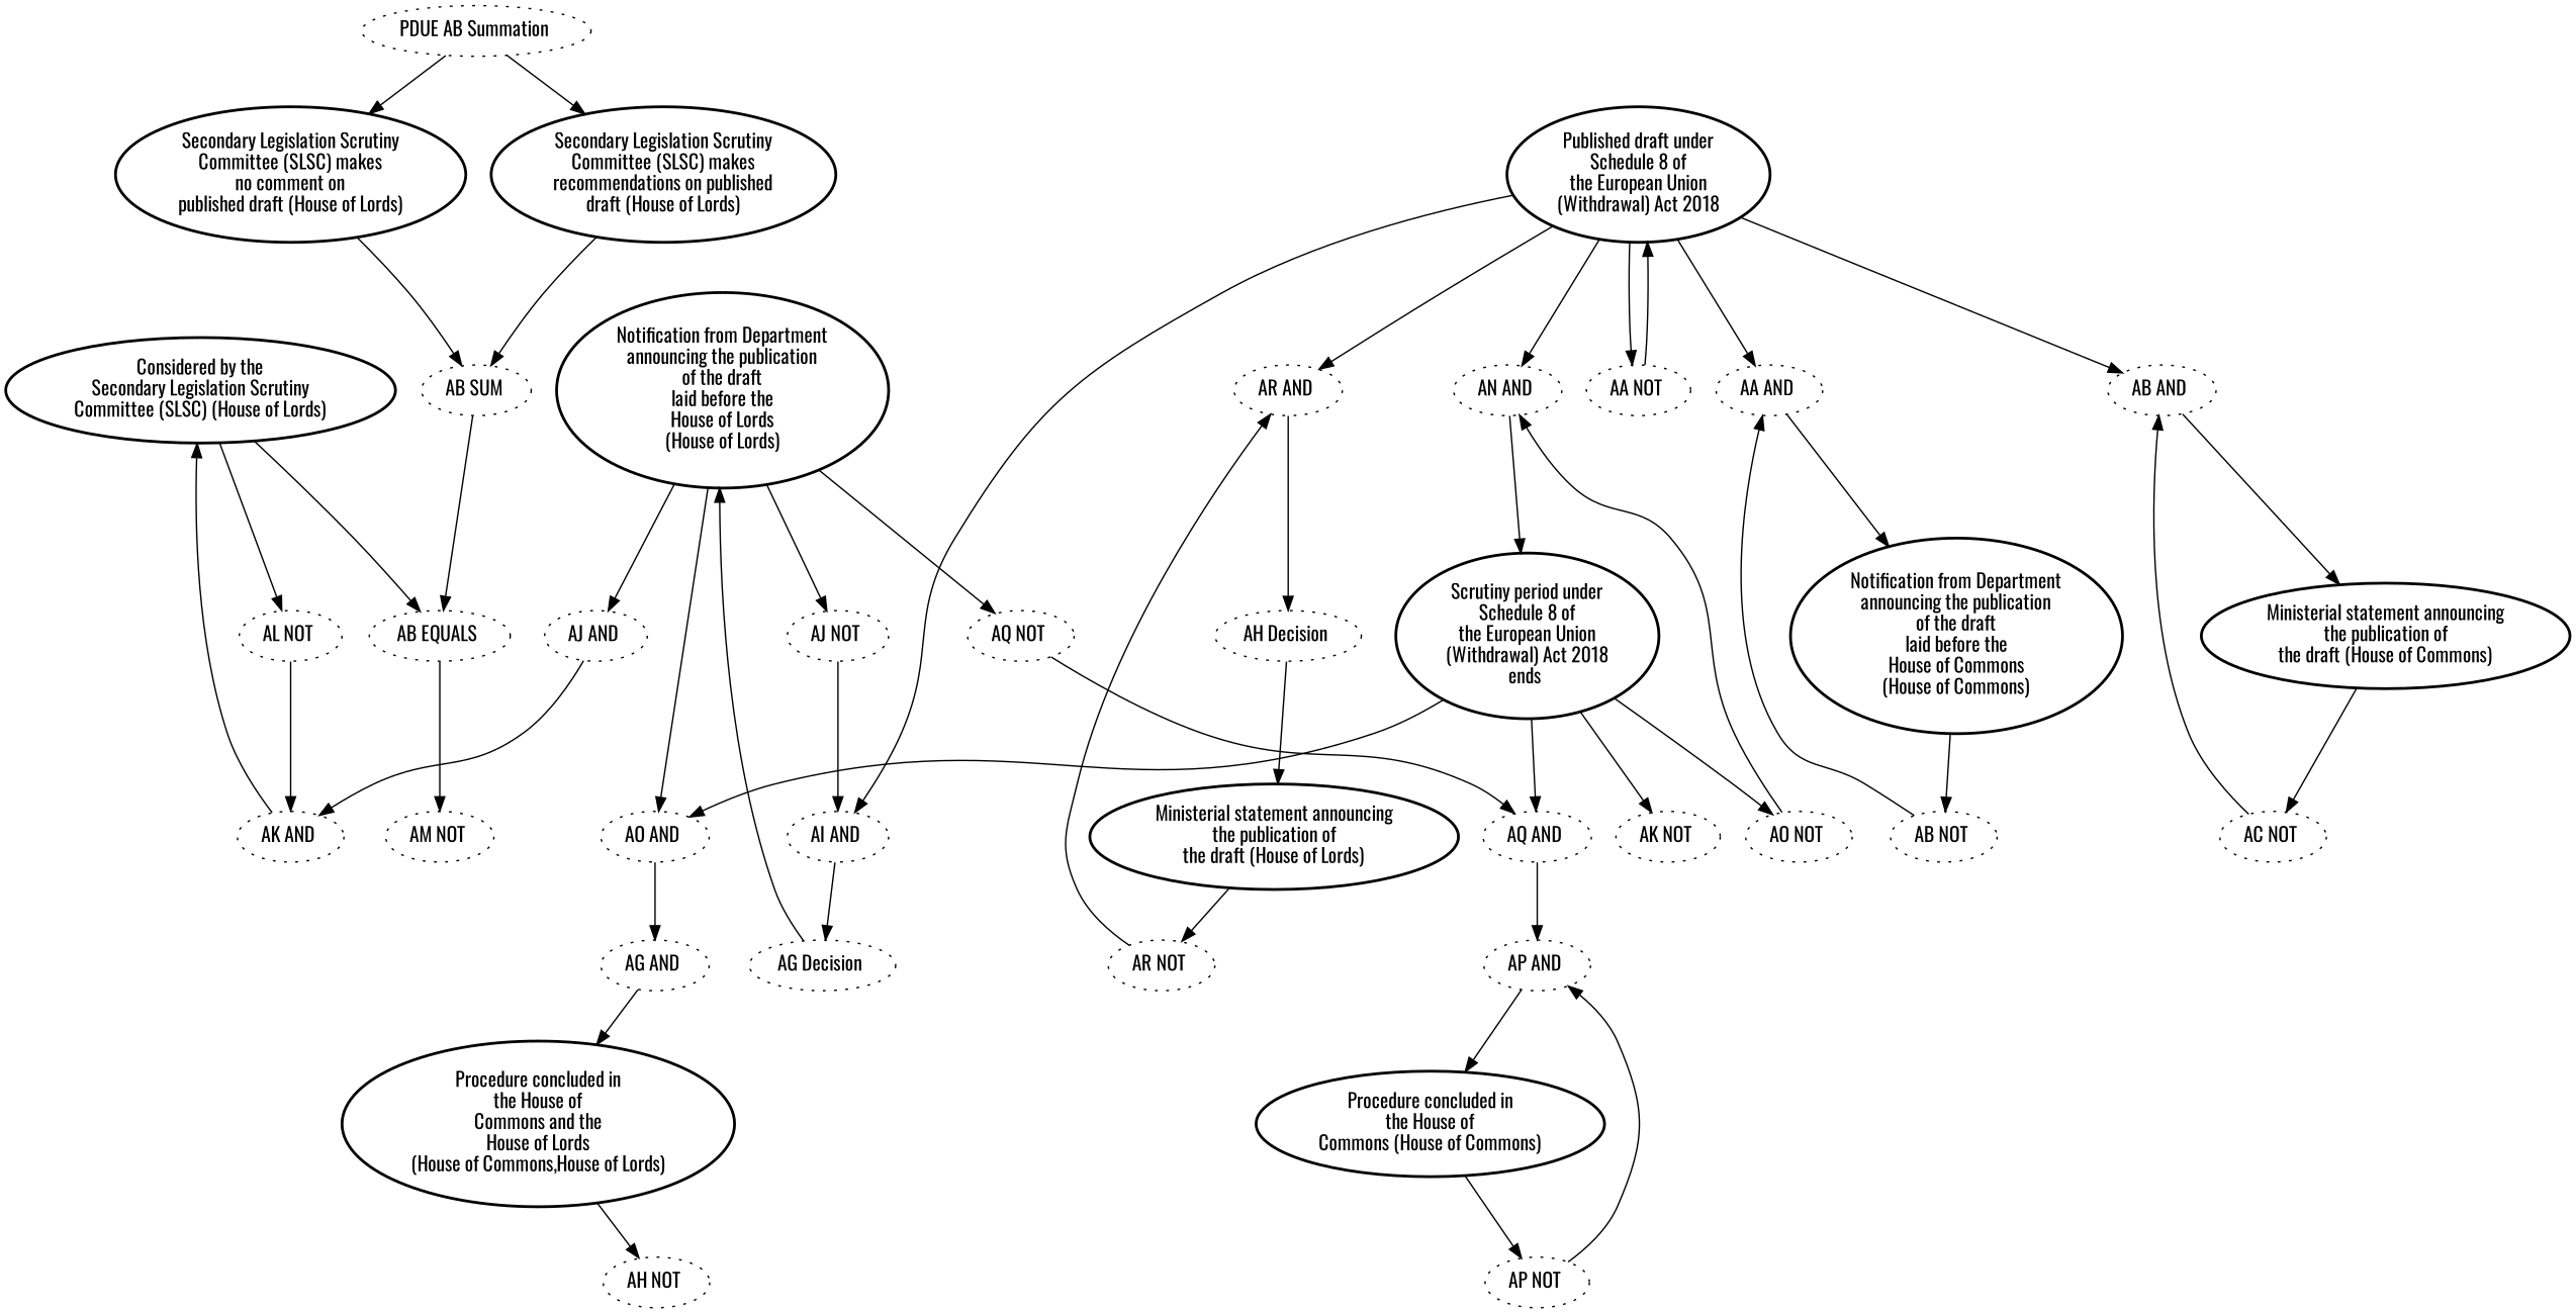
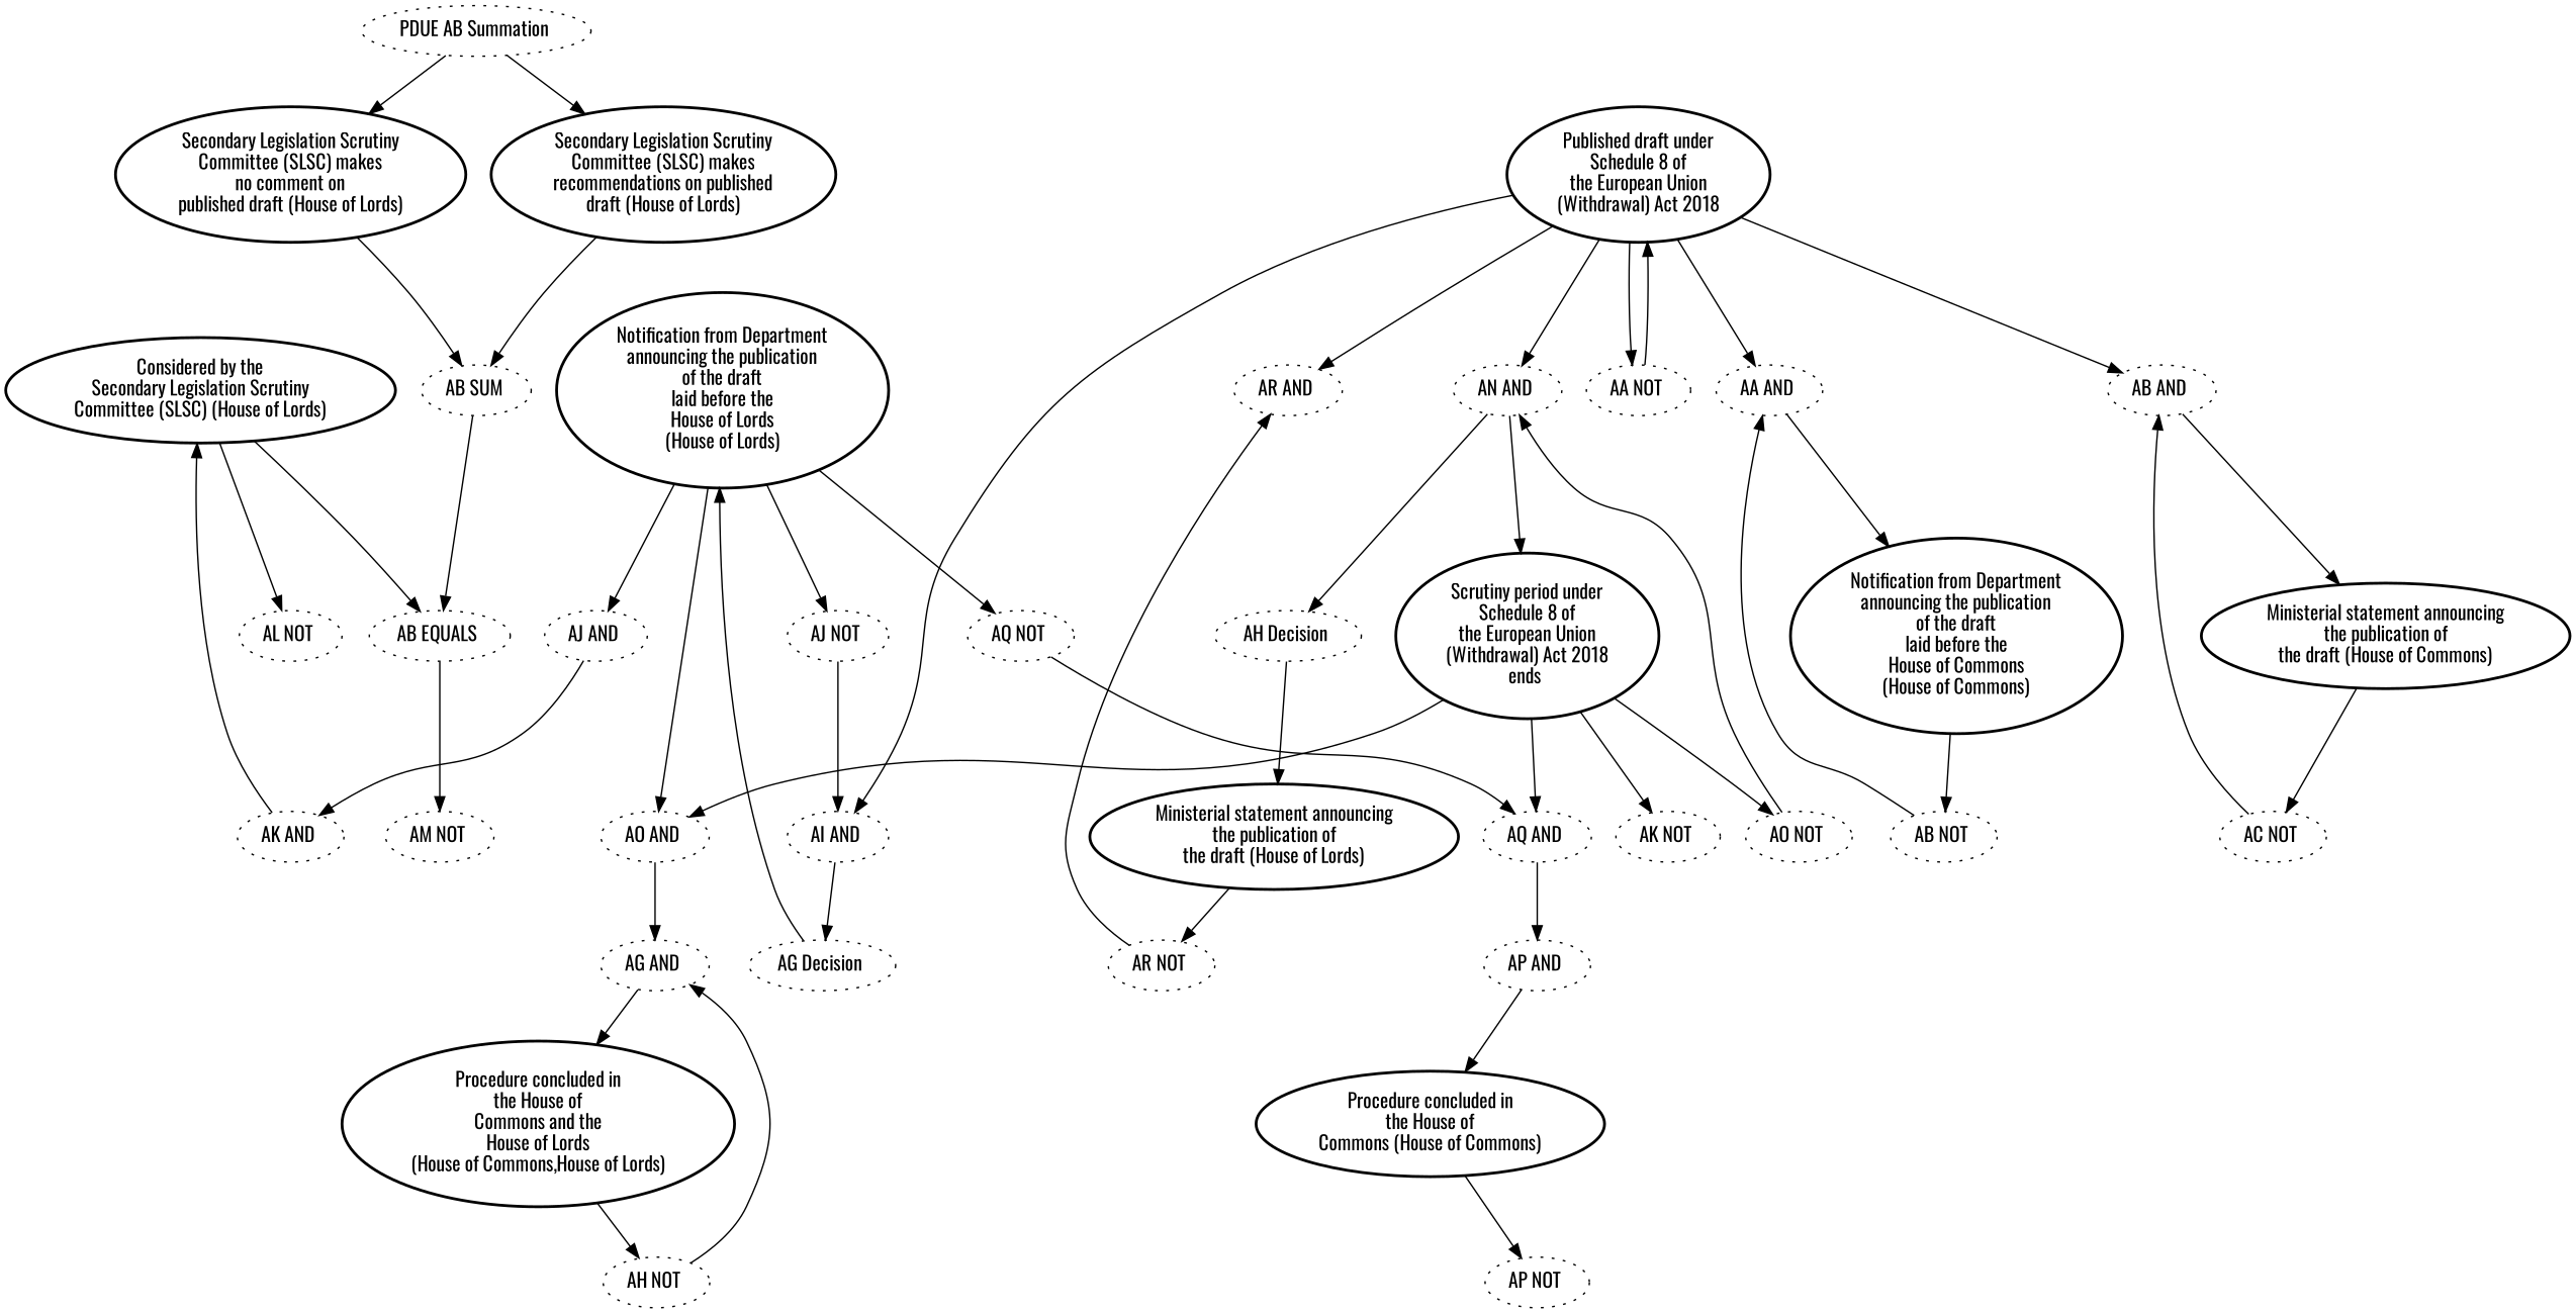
  digraph {
    fontname=Oswald
    node [fontname=Oswald style=dotted]
    edge [color=black fontname=Oswald style=solid]
    n1 [label="Considered by the\nSecondary Legislation Scrutiny\nCommittee (SLSC) (House of Lords)" style=bold]
    n2 [label="AL NOT "]
    n3 [label="AB EQUALS "]
    n4 [label="AK AND "]
    n5 [label="AM NOT "]
    n6 [label="Procedure concluded in\nthe House of\nCommons (House of Commons)" style=bold]
    n7 [label="AP NOT "]
    n8 [label="AP AND "]
    n9 [label="Procedure concluded in\nthe House of\nCommons and the\nHouse of Lords\n(House of Commons,House of Lords)" style=bold]
    n10 [label="AH NOT "]
    n11 [label="AG AND "]
    n12 [label="AC NOT "]
    n13 [label="AB AND "]
    n14 [label="Ministerial statement announcing\nthe publication of\nthe draft (House of Commons)" style=bold]
    n15 [label="AI AND "]
    n16 [label="AG Decision "]
    n17 [label="Notification from Department\nannouncing the publication\nof the draft\nlaid before the\nHouse of Lords\n(House of Lords)" style=bold]
    n18 [label="AJ NOT "]
    n19 [label="AJ AND "]
    n20 [label="AO AND "]
    n21 [label="AQ NOT "]
    n22 [label="AK NOT "]
    n23 [label="PDUE AB Summation "]
    n24 [label="Secondary Legislation Scrutiny\nCommittee (SLSC) makes\nrecommendations on published\ndraft (House of Lords)" style=bold]
    n25 [label="Secondary Legislation Scrutiny\nCommittee (SLSC) makes\nno comment on\npublished draft (House of Lords)" style=bold]
    n26 [label="AQ AND "]
    n27 [label="AH Decision "]
    n28 [label="Ministerial statement announcing\nthe publication of\nthe draft (House of Lords)" style=bold]
    n29 [label="AR NOT "]
    n30 [label="AR AND "]
    n31 [label="AN AND "]
    n32 [label="Scrutiny period under\nSchedule 8 of\nthe European Union\n(Withdrawal) Act 2018\nends " style=bold]
    n33 [label="AO NOT "]
    n34 [label="AB SUM "]
    n35 [label="AA AND "]
    n36 [label="Notification from Department\nannouncing the publication\nof the draft\nlaid before the\nHouse of Commons\n(House of Commons)" style=bold]
    n37 [label="AB NOT "]
    n38 [label="AA NOT "]
    n39 [label="Published draft under\nSchedule 8 of\nthe European Union\n(Withdrawal) Act 2018\n" style=bold]
    n1 -> n2
    n1 -> n3
-   n2 -> n4
    n3 -> n5
    n4 -> n1
    n6 -> n7
-   n7 -> n8
    n8 -> n6
    n9 -> n10
+   n10 -> n11
    n11 -> n9
    n12 -> n13
    n13 -> n14
    n14 -> n12
    n15 -> n16
    n16 -> n17
    n17 -> n18
    n17 -> n19
    n17 -> n20
    n17 -> n21
    n18 -> n15
    n19 -> n4
    n20 -> n11
    n21 -> n26
    n23 -> n24
    n23 -> n25
    n24 -> n34
    n25 -> n34
    n26 -> n8
    n27 -> n28
    n28 -> n29
    n29 -> n30
-   n30 -> n27
+   n31 -> n27
    n31 -> n32
    n32 -> n20
    n32 -> n22
    n32 -> n26
    n32 -> n33
    n33 -> n31
    n34 -> n3
    n35 -> n36
    n36 -> n37
    n37 -> n35
    n38 -> n39
    n39 -> n13
    n39 -> n15
    n39 -> n30
    n39 -> n31
    n39 -> n35
    n39 -> n38
  }
